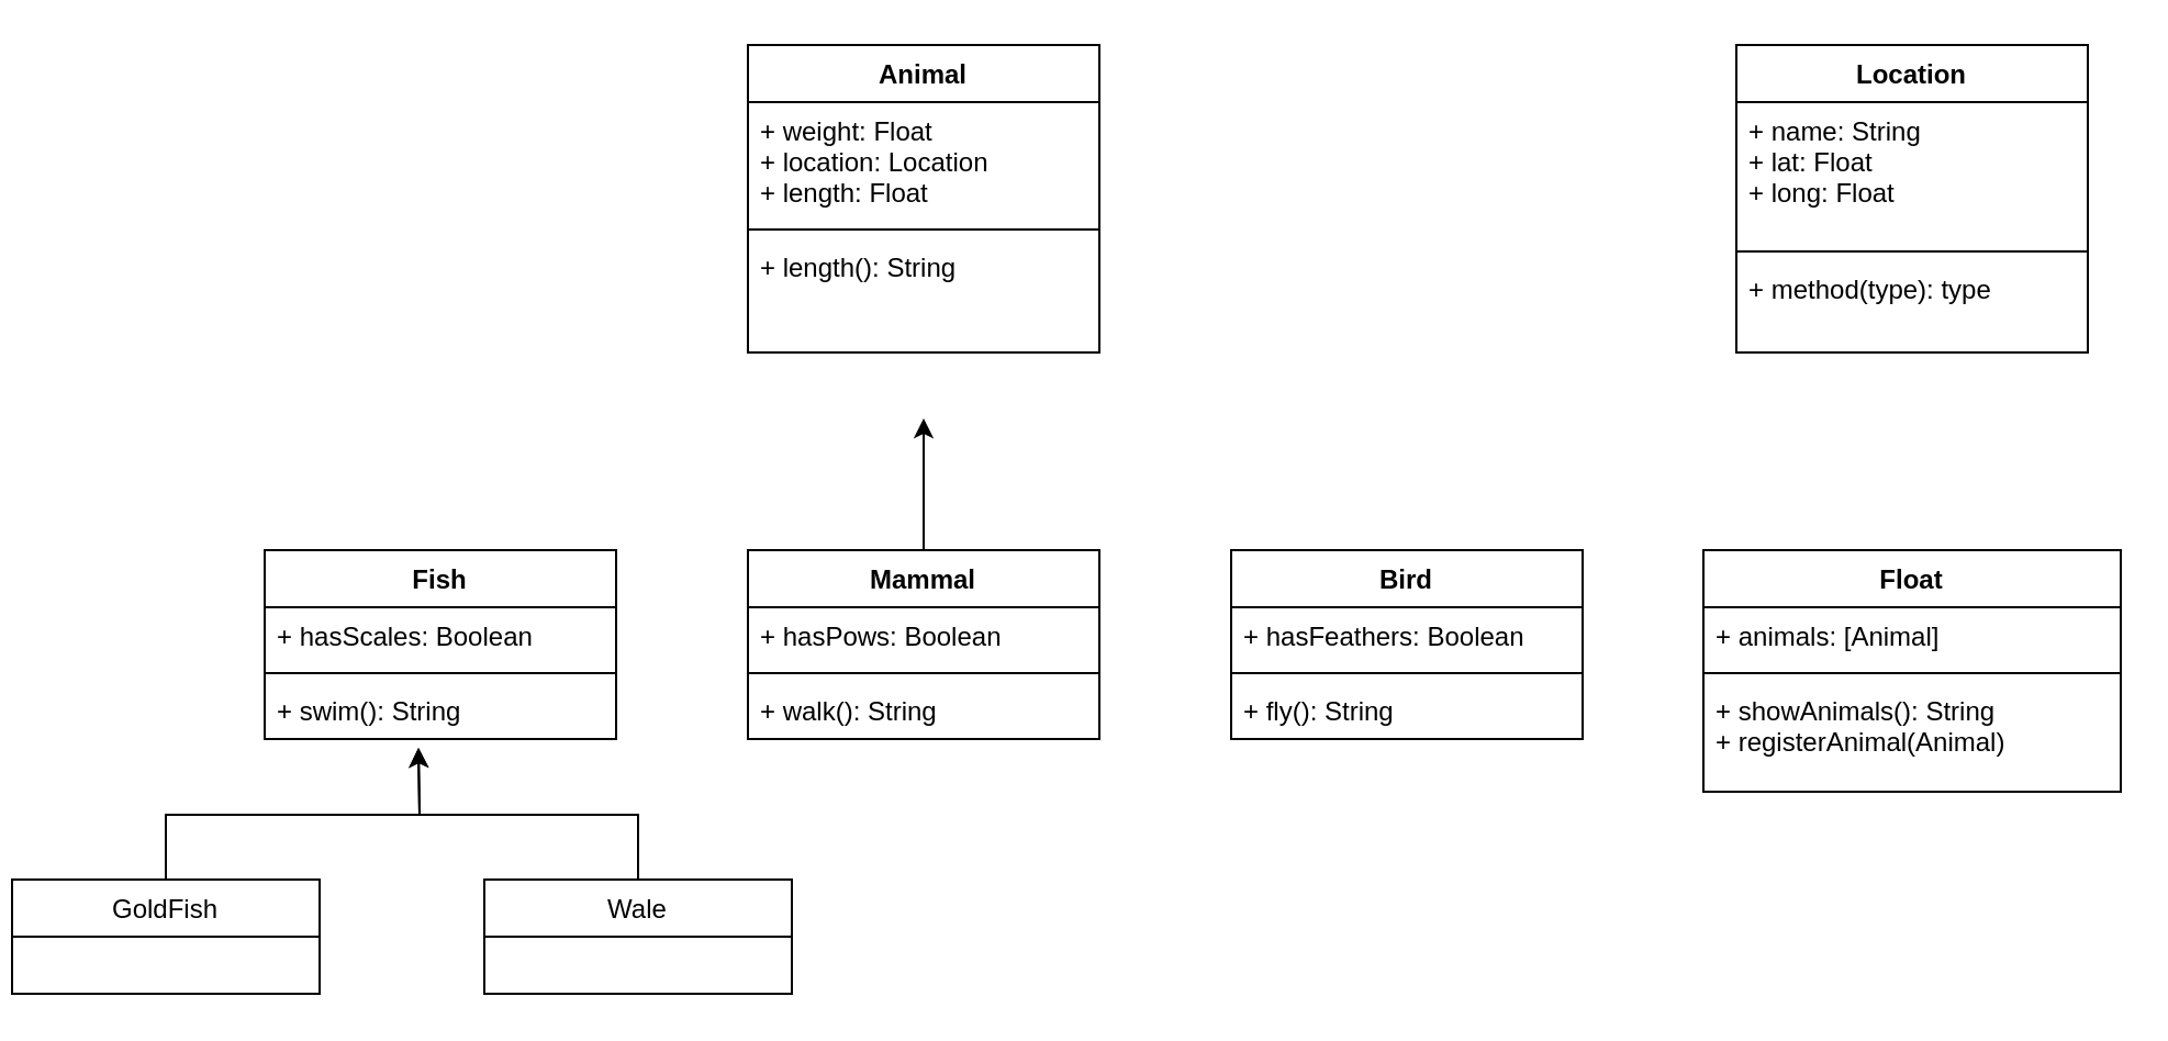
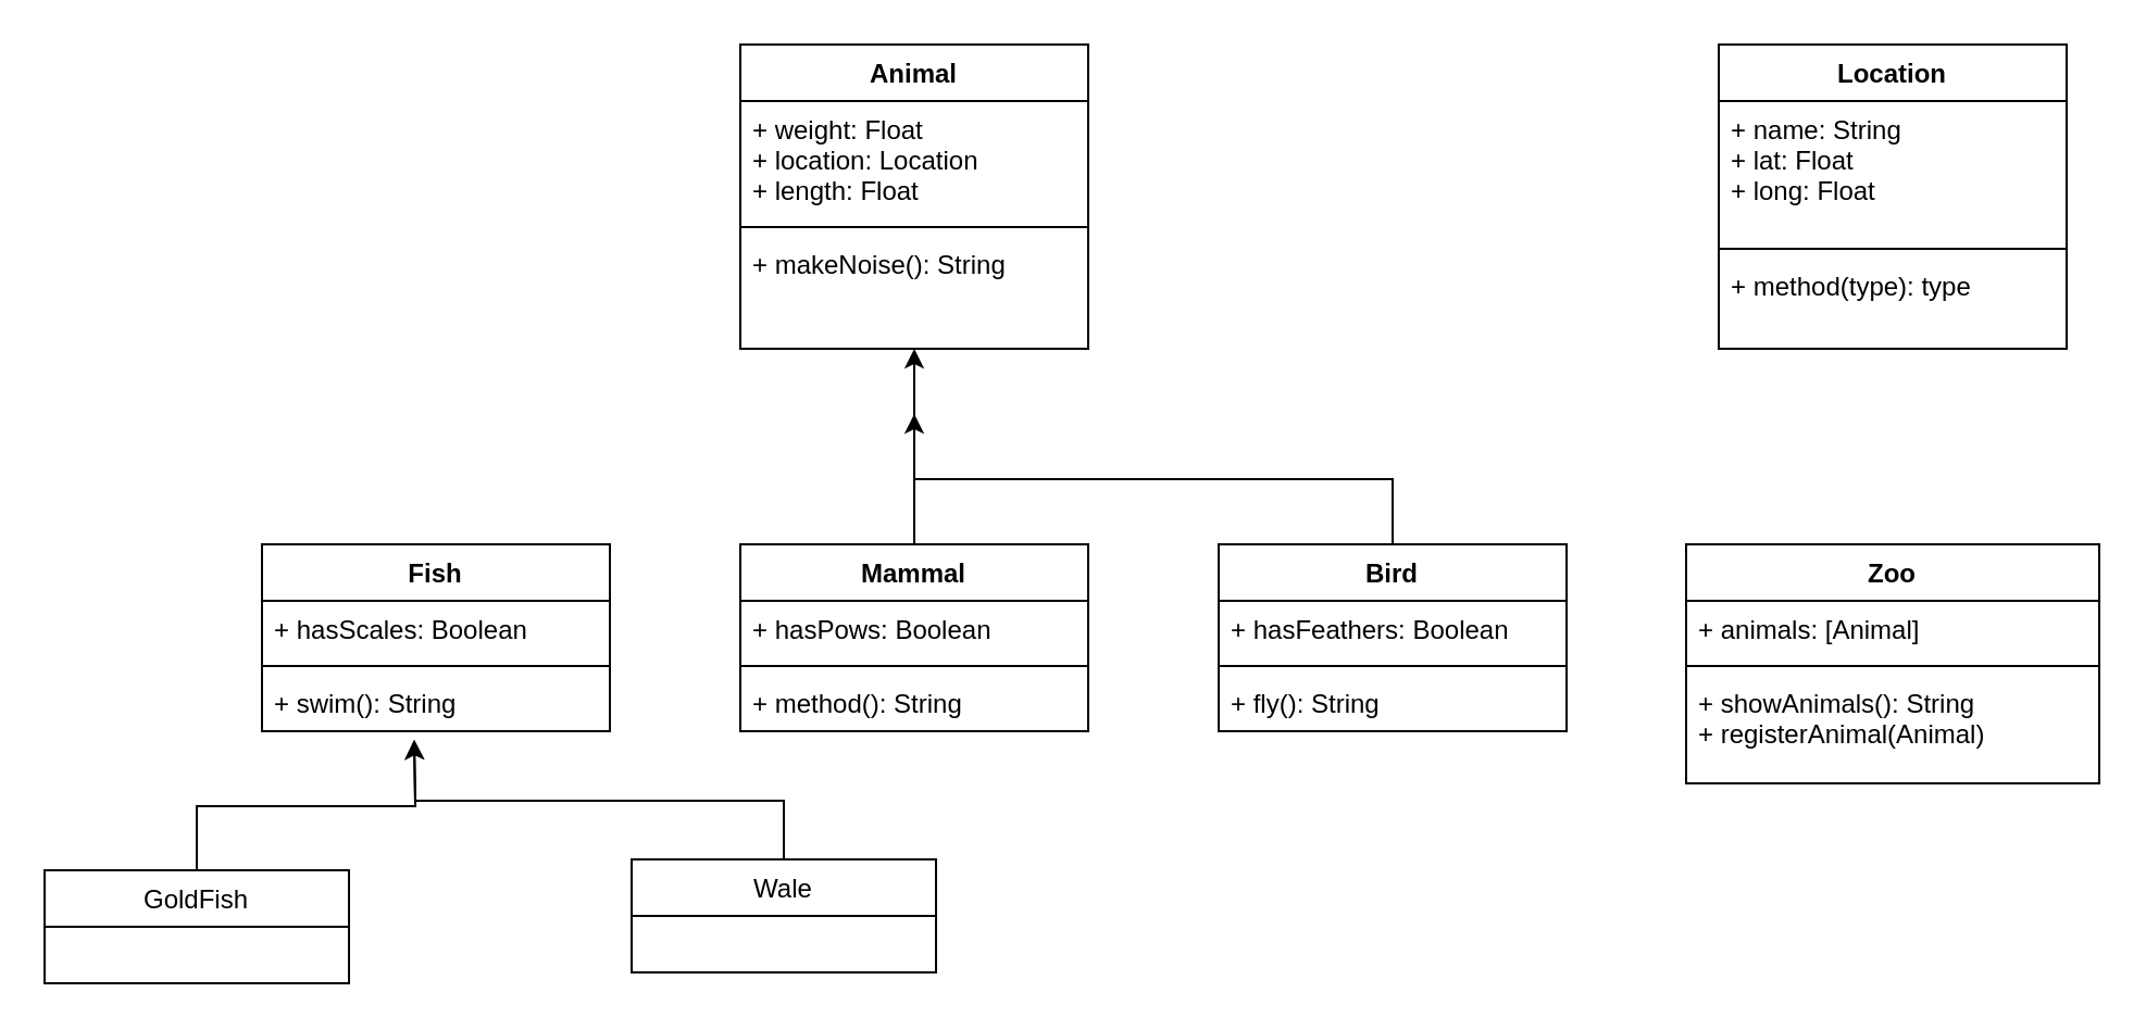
  <mxCell id="0" />
  <mxCell id="1" parent="0" />
  <mxCell id="2" value="Animal" style="swimlane;fontStyle=1;align=center;verticalAlign=top;childLayout=stackLayout;horizontal=1;startSize=26;horizontalStack=0;resizeParent=1;resizeParentMax=0;resizeLast=0;collapsible=1;marginBottom=0;" vertex="1" parent="1"><mxGeometry x="340" y="20" width="160" height="140" as="geometry" /></mxCell>
  <mxCell id="3" value="+ weight: Float&#10;+ location: Location&#10;+ length: Float" style="text;strokeColor=none;fillColor=none;align=left;verticalAlign=top;spacingLeft=4;spacingRight=4;overflow=hidden;rotatable=0;points=[[0,0.5],[1,0.5]];portConstraint=eastwest;" vertex="1" parent="2"><mxGeometry y="26" width="160" height="54" as="geometry" /></mxCell>
  <mxCell id="4" value="" style="line;strokeWidth=1;fillColor=none;align=left;verticalAlign=middle;spacingTop=-1;spacingLeft=3;spacingRight=3;rotatable=0;labelPosition=right;points=[];portConstraint=eastwest;" vertex="1" parent="2"><mxGeometry y="80" width="160" height="8" as="geometry" /></mxCell>
- <mxCell id="5" value="+ length(): String" style="text;strokeColor=none;fillColor=none;align=left;verticalAlign=top;spacingLeft=4;spacingRight=4;overflow=hidden;rotatable=0;points=[[0,0.5],[1,0.5]];portConstraint=eastwest;" vertex="1" parent="2"><mxGeometry y="88" width="160" height="52" as="geometry" /></mxCell>
+ <mxCell id="5" value="+ makeNoise(): String" style="text;strokeColor=none;fillColor=none;align=left;verticalAlign=top;spacingLeft=4;spacingRight=4;overflow=hidden;rotatable=0;points=[[0,0.5],[1,0.5]];portConstraint=eastwest;" vertex="1" parent="2"><mxGeometry y="88" width="160" height="52" as="geometry" /></mxCell>
  <mxCell id="6" style="edgeStyle=orthogonalEdgeStyle;rounded=0;orthogonalLoop=1;jettySize=auto;html=1;exitX=0.5;exitY=0;exitDx=0;exitDy=0;" edge="1" parent="1" source="16"><mxGeometry relative="1" as="geometry"><mxPoint x="420" y="190" as="targetPoint" /></mxGeometry></mxCell>
+ <mxCell id="7" style="edgeStyle=orthogonalEdgeStyle;rounded=0;orthogonalLoop=1;jettySize=auto;html=1;entryX=0.5;entryY=1;entryDx=0;entryDy=0;" edge="1" parent="1" source="8" target="2"><mxGeometry relative="1" as="geometry"><Array as="points"><mxPoint x="640" y="220" /><mxPoint x="420" y="220" /></Array></mxGeometry></mxCell>
  <mxCell id="8" value="Bird" style="swimlane;fontStyle=1;align=center;verticalAlign=top;childLayout=stackLayout;horizontal=1;startSize=26;horizontalStack=0;resizeParent=1;resizeParentMax=0;resizeLast=0;collapsible=1;marginBottom=0;" vertex="1" parent="1"><mxGeometry x="560" y="250" width="160" height="86" as="geometry" /></mxCell>
  <mxCell id="9" value="+ hasFeathers: Boolean" style="text;strokeColor=none;fillColor=none;align=left;verticalAlign=top;spacingLeft=4;spacingRight=4;overflow=hidden;rotatable=0;points=[[0,0.5],[1,0.5]];portConstraint=eastwest;" vertex="1" parent="8"><mxGeometry y="26" width="160" height="26" as="geometry" /></mxCell>
  <mxCell id="10" value="" style="line;strokeWidth=1;fillColor=none;align=left;verticalAlign=middle;spacingTop=-1;spacingLeft=3;spacingRight=3;rotatable=0;labelPosition=right;points=[];portConstraint=eastwest;" vertex="1" parent="8"><mxGeometry y="52" width="160" height="8" as="geometry" /></mxCell>
  <mxCell id="11" value="+ fly(): String" style="text;strokeColor=none;fillColor=none;align=left;verticalAlign=top;spacingLeft=4;spacingRight=4;overflow=hidden;rotatable=0;points=[[0,0.5],[1,0.5]];portConstraint=eastwest;" vertex="1" parent="8"><mxGeometry y="60" width="160" height="26" as="geometry" /></mxCell>
  <mxCell id="12" value="Fish" style="swimlane;fontStyle=1;align=center;verticalAlign=top;childLayout=stackLayout;horizontal=1;startSize=26;horizontalStack=0;resizeParent=1;resizeParentMax=0;resizeLast=0;collapsible=1;marginBottom=0;" vertex="1" parent="1"><mxGeometry x="120" y="250" width="160" height="86" as="geometry" /></mxCell>
  <mxCell id="13" value="+ hasScales: Boolean" style="text;strokeColor=none;fillColor=none;align=left;verticalAlign=top;spacingLeft=4;spacingRight=4;overflow=hidden;rotatable=0;points=[[0,0.5],[1,0.5]];portConstraint=eastwest;" vertex="1" parent="12"><mxGeometry y="26" width="160" height="26" as="geometry" /></mxCell>
  <mxCell id="14" value="" style="line;strokeWidth=1;fillColor=none;align=left;verticalAlign=middle;spacingTop=-1;spacingLeft=3;spacingRight=3;rotatable=0;labelPosition=right;points=[];portConstraint=eastwest;" vertex="1" parent="12"><mxGeometry y="52" width="160" height="8" as="geometry" /></mxCell>
  <mxCell id="15" value="+ swim(): String" style="text;strokeColor=none;fillColor=none;align=left;verticalAlign=top;spacingLeft=4;spacingRight=4;overflow=hidden;rotatable=0;points=[[0,0.5],[1,0.5]];portConstraint=eastwest;" vertex="1" parent="12"><mxGeometry y="60" width="160" height="26" as="geometry" /></mxCell>
  <mxCell id="16" value="Mammal" style="swimlane;fontStyle=1;align=center;verticalAlign=top;childLayout=stackLayout;horizontal=1;startSize=26;horizontalStack=0;resizeParent=1;resizeParentMax=0;resizeLast=0;collapsible=1;marginBottom=0;" vertex="1" parent="1"><mxGeometry x="340" y="250" width="160" height="86" as="geometry" /></mxCell>
  <mxCell id="17" value="+ hasPows: Boolean" style="text;strokeColor=none;fillColor=none;align=left;verticalAlign=top;spacingLeft=4;spacingRight=4;overflow=hidden;rotatable=0;points=[[0,0.5],[1,0.5]];portConstraint=eastwest;" vertex="1" parent="16"><mxGeometry y="26" width="160" height="26" as="geometry" /></mxCell>
  <mxCell id="18" value="" style="line;strokeWidth=1;fillColor=none;align=left;verticalAlign=middle;spacingTop=-1;spacingLeft=3;spacingRight=3;rotatable=0;labelPosition=right;points=[];portConstraint=eastwest;" vertex="1" parent="16"><mxGeometry y="52" width="160" height="8" as="geometry" /></mxCell>
- <mxCell id="19" value="+ walk(): String" style="text;strokeColor=none;fillColor=none;align=left;verticalAlign=top;spacingLeft=4;spacingRight=4;overflow=hidden;rotatable=0;points=[[0,0.5],[1,0.5]];portConstraint=eastwest;" vertex="1" parent="16"><mxGeometry y="60" width="160" height="26" as="geometry" /></mxCell>
+ <mxCell id="19" value="+ method(): String" style="text;strokeColor=none;fillColor=none;align=left;verticalAlign=top;spacingLeft=4;spacingRight=4;overflow=hidden;rotatable=0;points=[[0,0.5],[1,0.5]];portConstraint=eastwest;" vertex="1" parent="16"><mxGeometry y="60" width="160" height="26" as="geometry" /></mxCell>
  <mxCell id="20" style="edgeStyle=orthogonalEdgeStyle;rounded=0;orthogonalLoop=1;jettySize=auto;html=1;exitX=0.5;exitY=0;exitDx=0;exitDy=0;" edge="1" parent="1" source="21"><mxGeometry relative="1" as="geometry"><mxPoint x="190" y="340" as="targetPoint" /></mxGeometry></mxCell>
- <mxCell id="21" value="GoldFish" style="swimlane;fontStyle=0;childLayout=stackLayout;horizontal=1;startSize=26;fillColor=none;horizontalStack=0;resizeParent=1;resizeParentMax=0;resizeLast=0;collapsible=1;marginBottom=0;" vertex="1" parent="1"><mxGeometry x="5" y="400" width="140" height="52" as="geometry" /></mxCell>
+ <mxCell id="21" value="GoldFish" style="swimlane;fontStyle=0;childLayout=stackLayout;horizontal=1;startSize=26;fillColor=none;horizontalStack=0;resizeParent=1;resizeParentMax=0;resizeLast=0;collapsible=1;marginBottom=0;" vertex="1" parent="1"><mxGeometry x="20" y="400" width="140" height="52" as="geometry" /></mxCell>
  <mxCell id="22" style="edgeStyle=orthogonalEdgeStyle;rounded=0;orthogonalLoop=1;jettySize=auto;html=1;exitX=0.5;exitY=0;exitDx=0;exitDy=0;" edge="1" parent="1" source="23"><mxGeometry relative="1" as="geometry"><mxPoint x="190" y="340" as="targetPoint" /></mxGeometry></mxCell>
- <mxCell id="23" value="Wale" style="swimlane;fontStyle=0;childLayout=stackLayout;horizontal=1;startSize=26;fillColor=none;horizontalStack=0;resizeParent=1;resizeParentMax=0;resizeLast=0;collapsible=1;marginBottom=0;" vertex="1" parent="1"><mxGeometry x="220" y="400" width="140" height="52" as="geometry" /></mxCell>
+ <mxCell id="23" value="Wale" style="swimlane;fontStyle=0;childLayout=stackLayout;horizontal=1;startSize=26;fillColor=none;horizontalStack=0;resizeParent=1;resizeParentMax=0;resizeLast=0;collapsible=1;marginBottom=0;" vertex="1" parent="1"><mxGeometry x="290" y="395" width="140" height="52" as="geometry" /></mxCell>
  <mxCell id="24" value="Location" style="swimlane;fontStyle=1;align=center;verticalAlign=top;childLayout=stackLayout;horizontal=1;startSize=26;horizontalStack=0;resizeParent=1;resizeParentMax=0;resizeLast=0;collapsible=1;marginBottom=0;" vertex="1" parent="1"><mxGeometry x="790" y="20" width="160" height="140" as="geometry" /></mxCell>
  <mxCell id="25" value="+ name: String&#10;+ lat: Float&#10;+ long: Float" style="text;strokeColor=none;fillColor=none;align=left;verticalAlign=top;spacingLeft=4;spacingRight=4;overflow=hidden;rotatable=0;points=[[0,0.5],[1,0.5]];portConstraint=eastwest;" vertex="1" parent="24"><mxGeometry y="26" width="160" height="64" as="geometry" /></mxCell>
  <mxCell id="26" value="" style="line;strokeWidth=1;fillColor=none;align=left;verticalAlign=middle;spacingTop=-1;spacingLeft=3;spacingRight=3;rotatable=0;labelPosition=right;points=[];portConstraint=eastwest;" vertex="1" parent="24"><mxGeometry y="90" width="160" height="8" as="geometry" /></mxCell>
  <mxCell id="27" value="+ method(type): type" style="text;strokeColor=none;fillColor=none;align=left;verticalAlign=top;spacingLeft=4;spacingRight=4;overflow=hidden;rotatable=0;points=[[0,0.5],[1,0.5]];portConstraint=eastwest;" vertex="1" parent="24"><mxGeometry y="98" width="160" height="42" as="geometry" /></mxCell>
- <mxCell id="28" value="Float" style="swimlane;fontStyle=1;align=center;verticalAlign=top;childLayout=stackLayout;horizontal=1;startSize=26;horizontalStack=0;resizeParent=1;resizeParentMax=0;resizeLast=0;collapsible=1;marginBottom=0;" vertex="1" parent="1"><mxGeometry x="775" y="250" width="190" height="110" as="geometry" /></mxCell>
+ <mxCell id="28" value="Zoo" style="swimlane;fontStyle=1;align=center;verticalAlign=top;childLayout=stackLayout;horizontal=1;startSize=26;horizontalStack=0;resizeParent=1;resizeParentMax=0;resizeLast=0;collapsible=1;marginBottom=0;" vertex="1" parent="1"><mxGeometry x="775" y="250" width="190" height="110" as="geometry" /></mxCell>
  <mxCell id="29" value="+ animals: [Animal]" style="text;strokeColor=none;fillColor=none;align=left;verticalAlign=top;spacingLeft=4;spacingRight=4;overflow=hidden;rotatable=0;points=[[0,0.5],[1,0.5]];portConstraint=eastwest;" vertex="1" parent="28"><mxGeometry y="26" width="190" height="26" as="geometry" /></mxCell>
  <mxCell id="30" value="" style="line;strokeWidth=1;fillColor=none;align=left;verticalAlign=middle;spacingTop=-1;spacingLeft=3;spacingRight=3;rotatable=0;labelPosition=right;points=[];portConstraint=eastwest;" vertex="1" parent="28"><mxGeometry y="52" width="190" height="8" as="geometry" /></mxCell>
  <mxCell id="31" value="+ showAnimals(): String&#10;+ registerAnimal(Animal)&#10;" style="text;strokeColor=none;fillColor=none;align=left;verticalAlign=top;spacingLeft=4;spacingRight=4;overflow=hidden;rotatable=0;points=[[0,0.5],[1,0.5]];portConstraint=eastwest;" vertex="1" parent="28"><mxGeometry y="60" width="190" height="50" as="geometry" /></mxCell>
